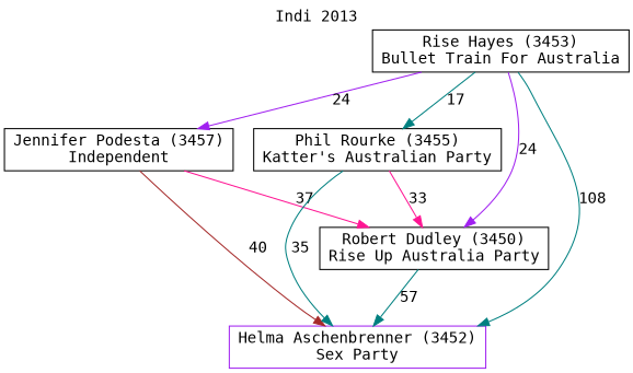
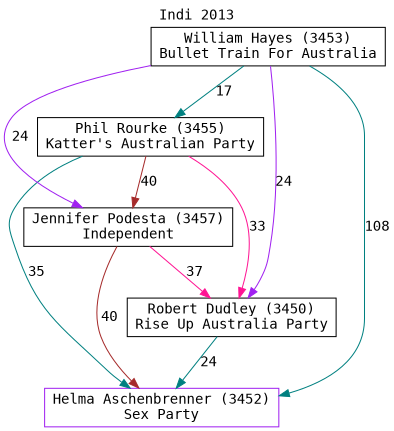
  digraph {
    fontname="DejaVu Sans Mono"
    label="Indi 2013"
    labelloc=t
    mclimit=10
    node [color=black fontname="DejaVu Sans Mono" shape=box]
    edge [color=teal fontname="DejaVu Sans Mono"]
    n1 [color=purple label="Helma Aschenbrenner (3452)\nSex Party"]
    n2 [label="Robert Dudley (3450)\nRise Up Australia Party"]
    n3 [label="Jennifer Podesta (3457)\nIndependent"]
    n4 [label="Phil Rourke (3455)\nKatter's Australian Party"]
-   n5 [label="Rise Hayes (3453)\nBullet Train For Australia"]
-   n2 -> n1 [label=57]
+   n5 [label="William Hayes (3453)\nBullet Train For Australia"]
+   n2 -> n1 [label=24]
    n3 -> n1 [color=brown label=40]
    n3 -> n2 [color=deeppink label=37]
    n4 -> n1 [label=35]
    n4 -> n2 [color=deeppink label=33]
+   n4 -> n3 [color=brown label=40]
    n5 -> n1 [label=108]
    n5 -> n2 [color=purple label=24]
    n5 -> n3 [color=purple label=24]
    n5 -> n4 [label=17]
  }
